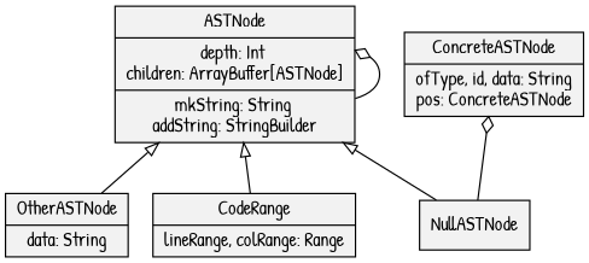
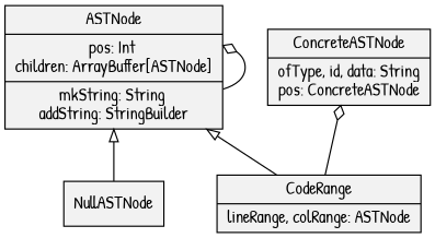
  digraph {
    fontname="Patrick Hand"
    node [fillcolor=gray95 fontname="Patrick Hand" shape=record style=filled]
    edge [arrowtail=empty dir=back fontname="Patrick Hand"]
-   n1 [label="{ASTNode|depth: Int \nchildren: ArrayBuffer[ASTNode]|mkString: String \naddString: StringBuilder}"]
-   n2 [label="{OtherASTNode|data: String}"]
+   n1 [label="{ASTNode|pos: Int \nchildren: ArrayBuffer[ASTNode]|mkString: String \naddString: StringBuilder}"]
    NullASTNode
-   n4 [label="{CodeRange|lineRange, colRange: Range}"]
+   n4 [label="{CodeRange|lineRange, colRange: ASTNode}"]
    n5 [label="{ConcreteASTNode|ofType, id, data: String\npos: ConcreteASTNode}"]
    n1 -> n1 [arrowtail=odiamond]
-   n1 -> n2
    n1 -> NullASTNode
    n1 -> n4
-   n5 -> NullASTNode [arrowtail=odiamond]
+   n5 -> n4 [arrowtail=odiamond]
  }
